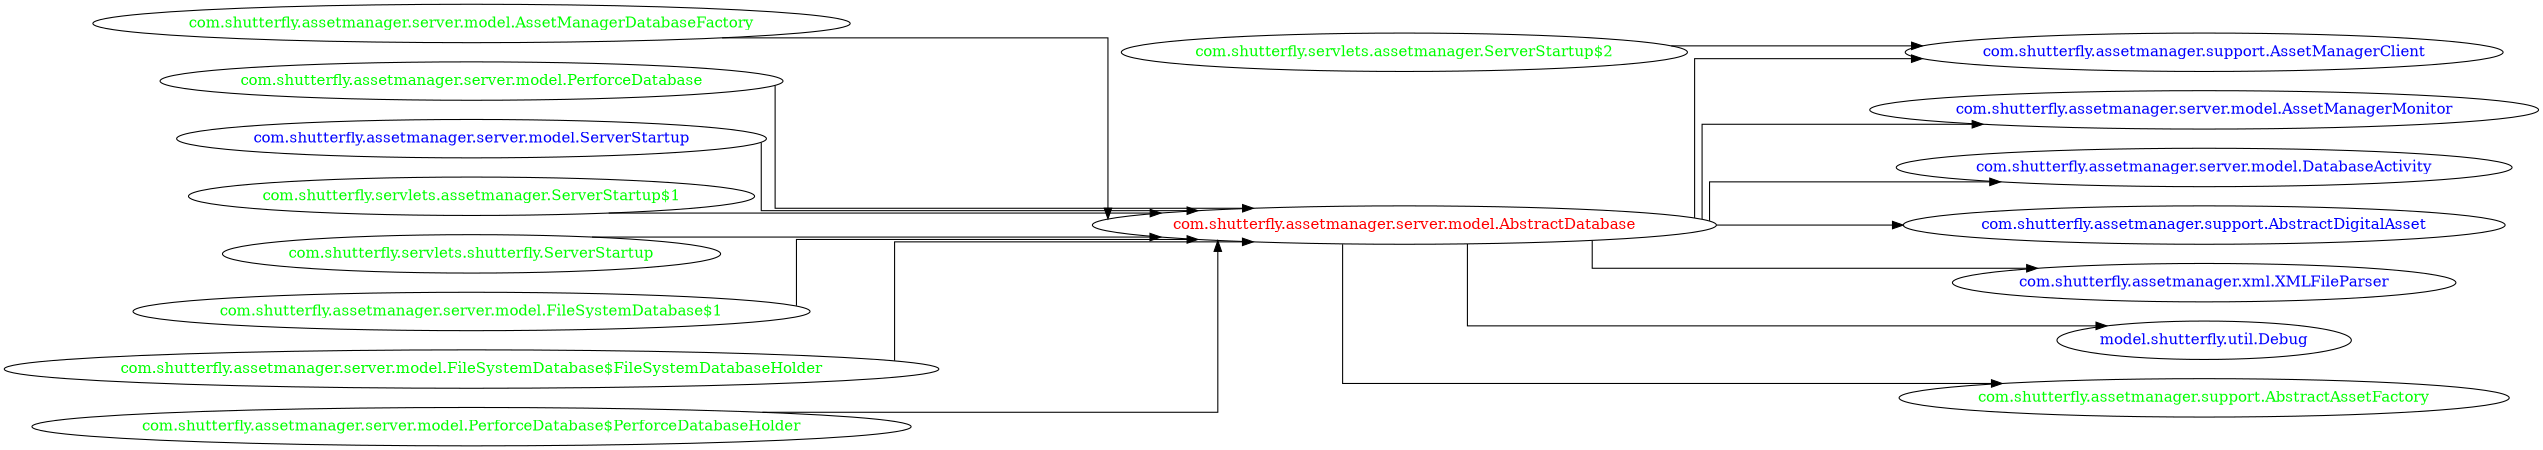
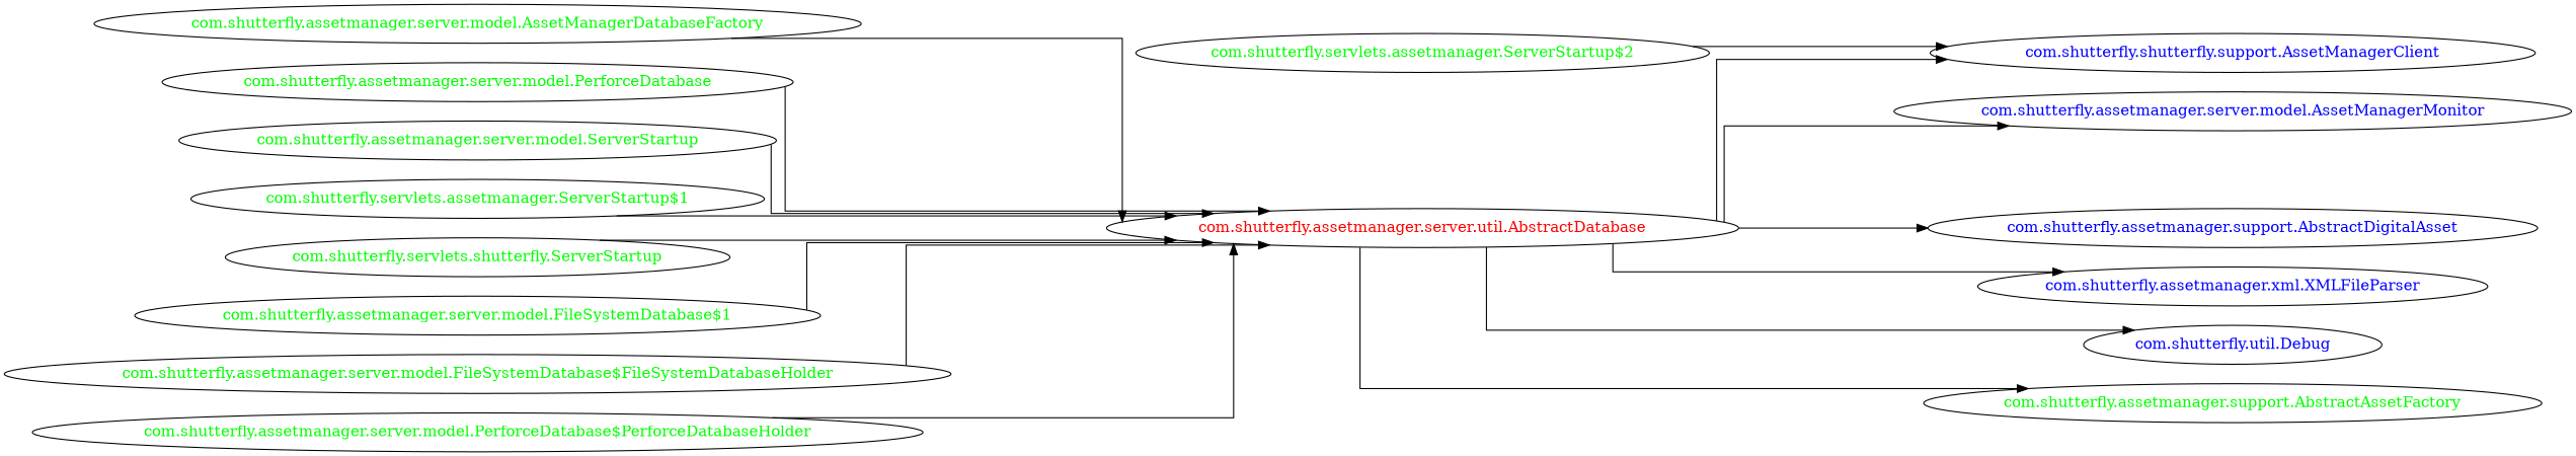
  digraph {
    concentrate=true
    rankdir=LR
    ranksep=2.0
    splines=ortho
    node [fontcolor=green]
-   "com.shutterfly.assetmanager.server.model.AbstractDatabase" [fontcolor=red]
+   "com.shutterfly.assetmanager.server.model.AbstractDatabase" [fontcolor=red label="com.shutterfly.assetmanager.server.util.AbstractDatabase"]
    "com.shutterfly.assetmanager.server.model.AssetManagerMonitor" [fontcolor=blue]
-   "com.shutterfly.assetmanager.server.model.DatabaseActivity" [fontcolor=blue]
    "com.shutterfly.assetmanager.support.AbstractDigitalAsset" [fontcolor=blue]
-   "com.shutterfly.assetmanager.support.AssetManagerClient" [fontcolor=blue]
+   "com.shutterfly.assetmanager.support.AssetManagerClient" [fontcolor=blue label="com.shutterfly.shutterfly.support.AssetManagerClient"]
    "com.shutterfly.assetmanager.xml.XMLFileParser" [fontcolor=blue]
-   "com.shutterfly.util.Debug" [fontcolor=blue label="model.shutterfly.util.Debug"]
+   "com.shutterfly.util.Debug" [fontcolor=blue]
    "com.shutterfly.assetmanager.support.AbstractAssetFactory"
    "com.shutterfly.assetmanager.server.model.AssetManagerDatabaseFactory"
    "com.shutterfly.assetmanager.server.model.PerforceDatabase"
-   "com.shutterfly.assetmanager.server.model.ServerStartup" [fontcolor=blue]
+   "com.shutterfly.assetmanager.server.model.ServerStartup"
    "com.shutterfly.servlets.assetmanager.ServerStartup$1"
    "com.shutterfly.servlets.assetmanager.ServerStartup$2"
    n14 [label="com.shutterfly.servlets.shutterfly.ServerStartup"]
    "com.shutterfly.assetmanager.server.model.FileSystemDatabase$1"
    "com.shutterfly.assetmanager.server.model.FileSystemDatabase$FileSystemDatabaseHolder"
    "com.shutterfly.assetmanager.server.model.PerforceDatabase$PerforceDatabaseHolder"
    "com.shutterfly.assetmanager.server.model.AbstractDatabase" -> "com.shutterfly.assetmanager.server.model.AssetManagerMonitor"
-   "com.shutterfly.assetmanager.server.model.AbstractDatabase" -> "com.shutterfly.assetmanager.server.model.DatabaseActivity"
    "com.shutterfly.assetmanager.server.model.AbstractDatabase" -> "com.shutterfly.assetmanager.support.AbstractDigitalAsset"
    "com.shutterfly.assetmanager.server.model.AbstractDatabase" -> "com.shutterfly.assetmanager.support.AssetManagerClient"
    "com.shutterfly.assetmanager.server.model.AbstractDatabase" -> "com.shutterfly.assetmanager.xml.XMLFileParser"
    "com.shutterfly.assetmanager.server.model.AbstractDatabase" -> "com.shutterfly.util.Debug"
    "com.shutterfly.assetmanager.server.model.AbstractDatabase" -> "com.shutterfly.assetmanager.support.AbstractAssetFactory"
    "com.shutterfly.assetmanager.server.model.AssetManagerDatabaseFactory" -> "com.shutterfly.assetmanager.server.model.AbstractDatabase"
    "com.shutterfly.assetmanager.server.model.PerforceDatabase" -> "com.shutterfly.assetmanager.server.model.AbstractDatabase"
    "com.shutterfly.assetmanager.server.model.ServerStartup" -> "com.shutterfly.assetmanager.server.model.AbstractDatabase"
    "com.shutterfly.servlets.assetmanager.ServerStartup$1" -> "com.shutterfly.assetmanager.server.model.AbstractDatabase"
    "com.shutterfly.servlets.assetmanager.ServerStartup$2" -> "com.shutterfly.assetmanager.support.AssetManagerClient"
    n14 -> "com.shutterfly.assetmanager.server.model.AbstractDatabase"
    "com.shutterfly.assetmanager.server.model.FileSystemDatabase$1" -> "com.shutterfly.assetmanager.server.model.AbstractDatabase"
    "com.shutterfly.assetmanager.server.model.FileSystemDatabase$FileSystemDatabaseHolder" -> "com.shutterfly.assetmanager.server.model.AbstractDatabase"
    "com.shutterfly.assetmanager.server.model.PerforceDatabase$PerforceDatabaseHolder" -> "com.shutterfly.assetmanager.server.model.AbstractDatabase"
  }
